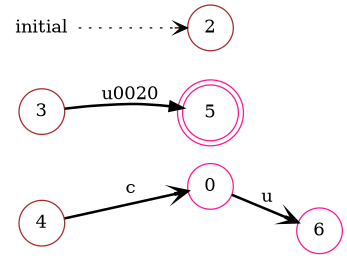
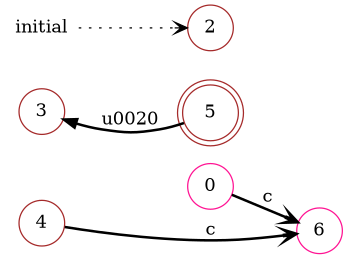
  digraph {
    rankdir=LR
    node [color=brown shape=circle]
    edge [arrowhead=vee style=bold]
    0 [color=deeppink]
    6 [color=deeppink]
    3
-   5 [color=deeppink shape=doublecircle]
+   5 [shape=doublecircle]
    4
    2
    initial [shape=plaintext]
-   0 -> 6 [label=u]
-   3 -> 5 [arrowhead=normal label="\u0020"]
-   4 -> 0 [label=c]
+   0 -> 6 [label=c]
+   5 -> 3 [arrowhead=normal label="\u0020"]
+   4 -> 6 [label=c]
    initial -> 2 [style=dotted]
  }
